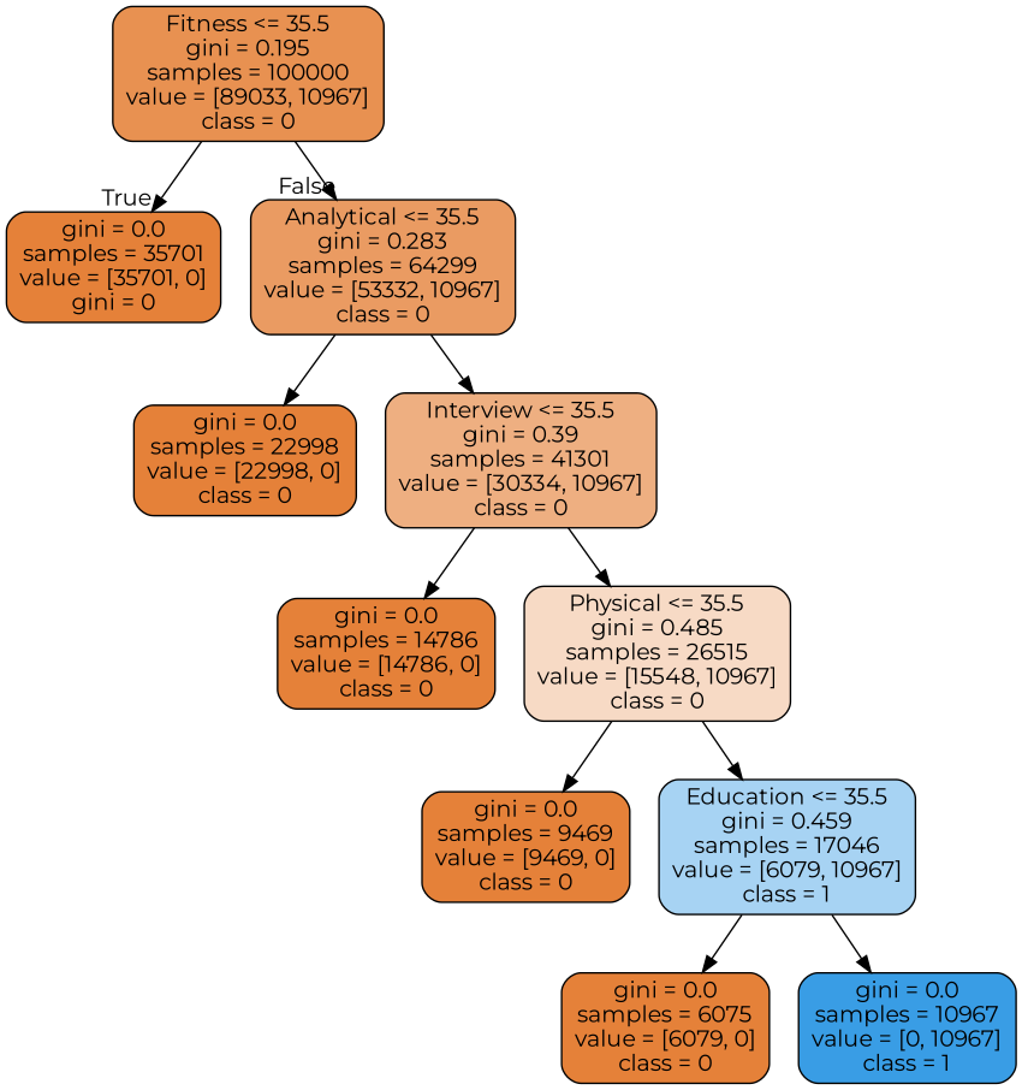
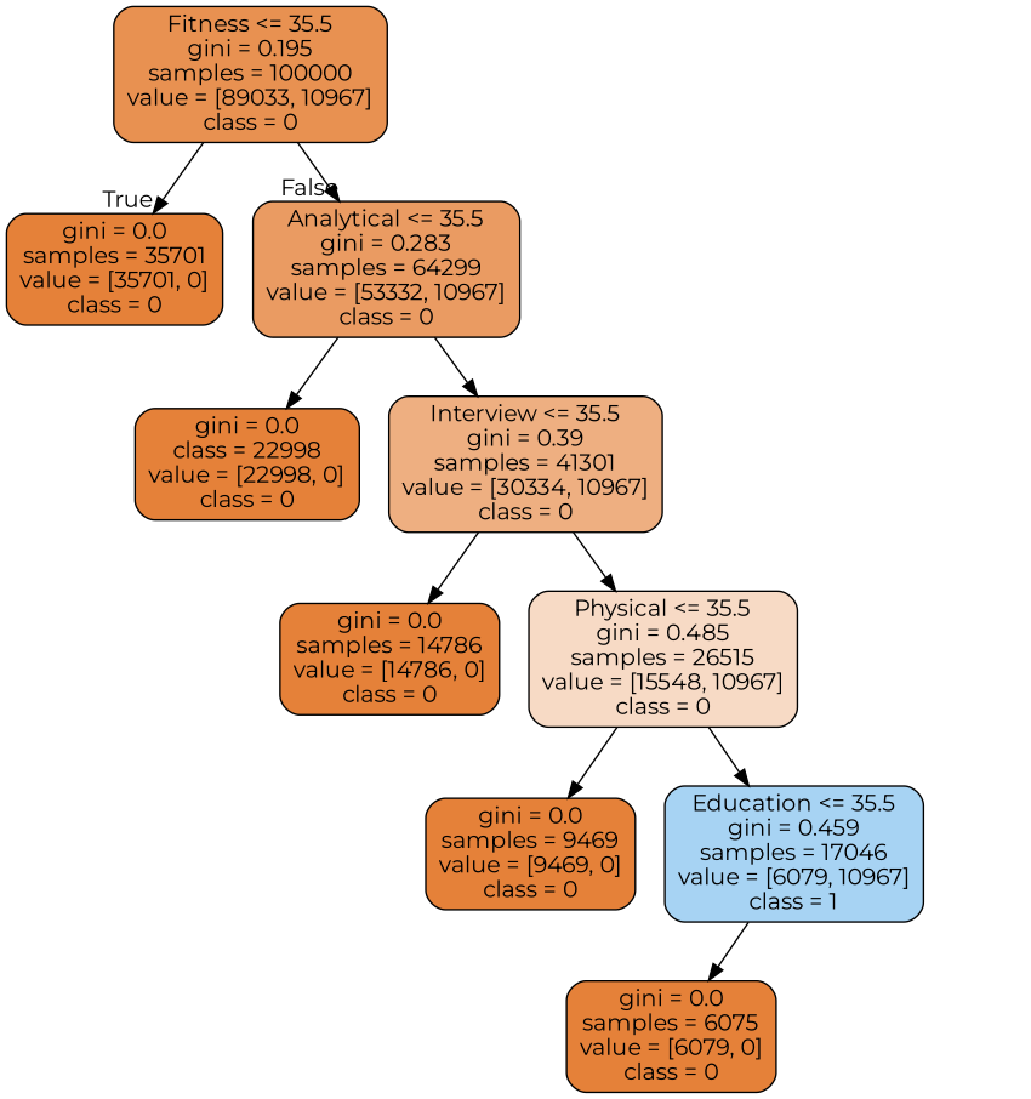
  digraph {
    fontname=Montserrat
    node [color=black fillcolor="#e58139" fontname=Montserrat shape=box style="filled, rounded"]
    edge [fontname=Montserrat]
    n1 [fillcolor="#e89151" label="Fitness <= 35.5\ngini = 0.195\nsamples = 100000\nvalue = [89033, 10967]\nclass = 0"]
-   n2 [label="gini = 0.0\nsamples = 35701\nvalue = [35701, 0]\ngini = 0"]
+   n2 [label="gini = 0.0\nsamples = 35701\nvalue = [35701, 0]\nclass = 0"]
    n3 [fillcolor="#ea9b62" label="Analytical <= 35.5\ngini = 0.283\nsamples = 64299\nvalue = [53332, 10967]\nclass = 0"]
-   n4 [label="gini = 0.0\nsamples = 22998\nvalue = [22998, 0]\nclass = 0"]
+   n4 [label="gini = 0.0\nclass = 22998\nvalue = [22998, 0]\nclass = 0"]
    n5 [fillcolor="#eeaf81" label="Interview <= 35.5\ngini = 0.39\nsamples = 41301\nvalue = [30334, 10967]\nclass = 0"]
    n6 [label="gini = 0.0\nsamples = 14786\nvalue = [14786, 0]\nclass = 0"]
    n7 [fillcolor="#f7dac5" label="Physical <= 35.5\ngini = 0.485\nsamples = 26515\nvalue = [15548, 10967]\nclass = 0"]
    n8 [label="gini = 0.0\nsamples = 9469\nvalue = [9469, 0]\nclass = 0"]
    n9 [fillcolor="#a7d3f3" label="Education <= 35.5\ngini = 0.459\nsamples = 17046\nvalue = [6079, 10967]\nclass = 1"]
    n10 [label="gini = 0.0\nsamples = 6075\nvalue = [6079, 0]\nclass = 0"]
-   n11 [fillcolor="#399de5" label="gini = 0.0\nsamples = 10967\nvalue = [0, 10967]\nclass = 1"]
    n1 -> n2 [headlabel=True labelangle=45 labeldistance=2.5]
    n1 -> n3 [headlabel=False labelangle=-45 labeldistance=2.5]
    n3 -> n4
    n3 -> n5
    n5 -> n6
    n5 -> n7
    n7 -> n8
    n7 -> n9
    n9 -> n10
-   n9 -> n11
  }
